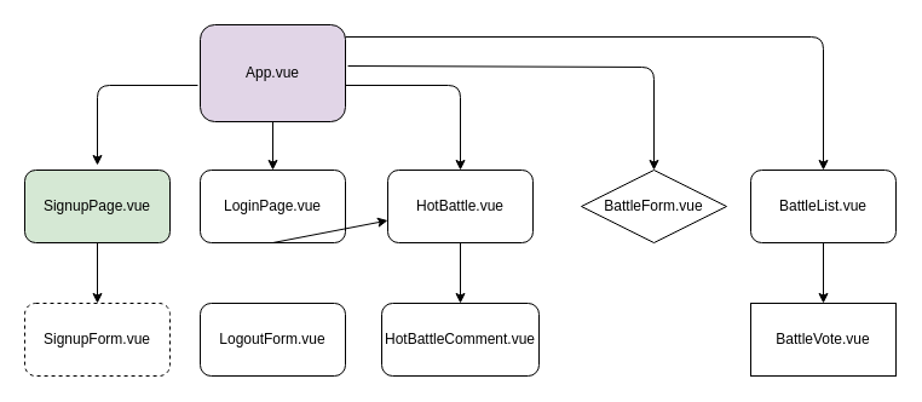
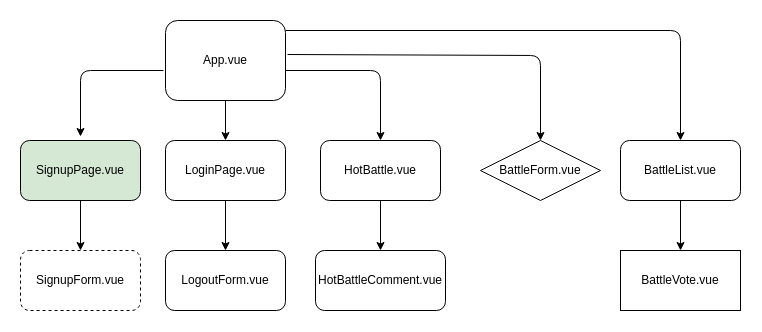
  <mxCell id="0" />
  <mxCell id="1" parent="0" />
- <mxCell id="2" value="App.vue" style="rounded=1;whiteSpace=wrap;html=1;fillColor=#e1d5e7;" parent="1" vertex="1"><mxGeometry x="165" y="20" width="120" height="80" as="geometry" /></mxCell>
+ <mxCell id="2" value="App.vue" style="rounded=1;whiteSpace=wrap;html=1;" parent="1" vertex="1"><mxGeometry x="165" y="20" width="120" height="80" as="geometry" /></mxCell>
  <mxCell id="3" value="SignupPage.vue" style="rounded=1;whiteSpace=wrap;html=1;fillColor=#d5e8d4;" parent="1" vertex="1"><mxGeometry x="20" y="140" width="120" height="60" as="geometry" /></mxCell>
  <mxCell id="4" value="SignupForm.vue" style="rounded=1;whiteSpace=wrap;html=1;dashed=1;" parent="1" vertex="1"><mxGeometry x="20" y="250" width="120" height="60" as="geometry" /></mxCell>
  <mxCell id="5" value="LoginPage.vue" style="rounded=1;whiteSpace=wrap;html=1;" parent="1" vertex="1"><mxGeometry x="165" y="140" width="120" height="60" as="geometry" /></mxCell>
  <mxCell id="6" value="LogoutForm.vue" style="rounded=1;whiteSpace=wrap;html=1;" parent="1" vertex="1"><mxGeometry x="165" y="250" width="120" height="60" as="geometry" /></mxCell>
  <mxCell id="7" value="" style="endArrow=classic;html=1;exitX=0.5;exitY=1;exitDx=0;exitDy=0;entryX=0.5;entryY=0;entryDx=0;entryDy=0;" parent="1" source="2" target="5" edge="1"><mxGeometry width="50" height="50" relative="1" as="geometry"><mxPoint x="200" y="390" as="sourcePoint" /><mxPoint x="250" y="340" as="targetPoint" /></mxGeometry></mxCell>
- <mxCell id="8" value="" style="endArrow=classic;html=1;exitX=0.5;exitY=1;exitDx=0;exitDy=0;" parent="1" source="5" target="11" edge="1"><mxGeometry width="50" height="50" relative="1" as="geometry"><mxPoint x="200" y="390" as="sourcePoint" /><mxPoint x="250" y="340" as="targetPoint" /></mxGeometry></mxCell>
+ <mxCell id="8" value="" style="endArrow=classic;html=1;exitX=0.5;exitY=1;exitDx=0;exitDy=0;entryX=0.5;entryY=0;entryDx=0;entryDy=0;" parent="1" source="5" target="6" edge="1"><mxGeometry width="50" height="50" relative="1" as="geometry"><mxPoint x="200" y="390" as="sourcePoint" /><mxPoint x="250" y="340" as="targetPoint" /></mxGeometry></mxCell>
  <mxCell id="9" value="" style="endArrow=classic;html=1;exitX=0.5;exitY=1;exitDx=0;exitDy=0;entryX=0.5;entryY=0;entryDx=0;entryDy=0;" parent="1" source="3" target="4" edge="1"><mxGeometry width="50" height="50" relative="1" as="geometry"><mxPoint x="200" y="390" as="sourcePoint" /><mxPoint x="90" y="240" as="targetPoint" /><Array as="points" /></mxGeometry></mxCell>
  <mxCell id="10" value="" style="endArrow=classic;html=1;" parent="1" edge="1"><mxGeometry width="50" height="50" relative="1" as="geometry"><mxPoint x="163" y="70" as="sourcePoint" /><mxPoint x="80" y="136" as="targetPoint" /><Array as="points"><mxPoint x="80" y="70" /></Array></mxGeometry></mxCell>
  <mxCell id="11" value="HotBattle.vue" style="rounded=1;whiteSpace=wrap;html=1;" parent="1" vertex="1"><mxGeometry x="320" y="140" width="120" height="60" as="geometry" /></mxCell>
  <mxCell id="12" value="" style="endArrow=classic;html=1;entryX=0.5;entryY=0;entryDx=0;entryDy=0;" parent="1" target="11" edge="1"><mxGeometry width="50" height="50" relative="1" as="geometry"><mxPoint x="285" y="70" as="sourcePoint" /><mxPoint x="250" y="340" as="targetPoint" /><Array as="points"><mxPoint x="380" y="70" /></Array></mxGeometry></mxCell>
  <mxCell id="13" value="HotBattleComment.vue" style="rounded=1;whiteSpace=wrap;html=1;" parent="1" vertex="1"><mxGeometry x="315" y="250" width="130" height="60" as="geometry" /></mxCell>
  <mxCell id="14" value="" style="endArrow=classic;html=1;exitX=0.5;exitY=1;exitDx=0;exitDy=0;" parent="1" source="11" edge="1"><mxGeometry width="50" height="50" relative="1" as="geometry"><mxPoint x="320" y="380" as="sourcePoint" /><mxPoint x="380" y="250" as="targetPoint" /></mxGeometry></mxCell>
  <mxCell id="15" value="BattleForm.vue" style="rhombus;whiteSpace=wrap;html=1;" parent="1" vertex="1"><mxGeometry x="480" y="140" width="120" height="60" as="geometry" /></mxCell>
  <mxCell id="16" value="" style="endArrow=classic;html=1;entryX=0.5;entryY=0;entryDx=0;entryDy=0;exitX=1.017;exitY=0.425;exitDx=0;exitDy=0;exitPerimeter=0;" parent="1" source="2" target="15" edge="1"><mxGeometry width="50" height="50" relative="1" as="geometry"><mxPoint x="285" y="50" as="sourcePoint" /><mxPoint x="370" y="330" as="targetPoint" /><Array as="points"><mxPoint x="540" y="55" /></Array></mxGeometry></mxCell>
  <mxCell id="17" value="BattleList.vue" style="rounded=1;whiteSpace=wrap;html=1;" parent="1" vertex="1"><mxGeometry x="620" y="140" width="120" height="60" as="geometry" /></mxCell>
  <mxCell id="18" value="" style="endArrow=classic;html=1;exitX=1;exitY=0.125;exitDx=0;exitDy=0;entryX=0.5;entryY=0;entryDx=0;entryDy=0;exitPerimeter=0;" parent="1" source="2" target="17" edge="1"><mxGeometry width="50" height="50" relative="1" as="geometry"><mxPoint x="320" y="380" as="sourcePoint" /><mxPoint x="370" y="330" as="targetPoint" /><Array as="points"><mxPoint x="680" y="30" /></Array></mxGeometry></mxCell>
  <mxCell id="19" value="BattleVote.vue" style="whiteSpace=wrap;html=1;rounded=0;" vertex="1" parent="1"><mxGeometry x="620" y="250" width="120" height="60" as="geometry" /></mxCell>
  <mxCell id="20" value="" style="endArrow=classic;html=1;entryX=0.5;entryY=0;entryDx=0;entryDy=0;" edge="1" parent="1" target="19"><mxGeometry width="50" height="50" relative="1" as="geometry"><mxPoint x="680" y="200" as="sourcePoint" /><mxPoint x="730" y="150" as="targetPoint" /></mxGeometry></mxCell>
